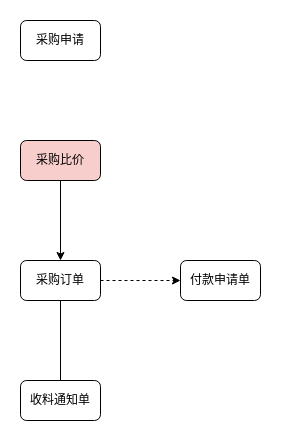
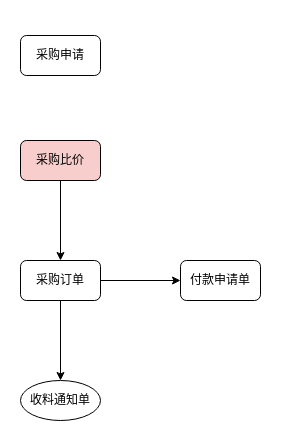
  <mxCell id="0" />
  <mxCell id="1" parent="0" />
- <mxCell id="2" value="采购申请" style="rounded=1;whiteSpace=wrap;html=1;" parent="1" vertex="1"><mxGeometry x="20" y="20" width="80" height="40" as="geometry" /></mxCell>
+ <mxCell id="2" value="采购申请" style="rounded=1;whiteSpace=wrap;html=1;" parent="1" vertex="1"><mxGeometry x="20" y="35" width="80" height="40" as="geometry" /></mxCell>
  <mxCell id="3" value="" style="edgeStyle=orthogonalEdgeStyle;rounded=0;orthogonalLoop=1;jettySize=auto;html=1;" parent="1" source="4" target="7" edge="1"><mxGeometry relative="1" as="geometry" /></mxCell>
  <mxCell id="4" value="采购比价" style="rounded=1;whiteSpace=wrap;html=1;fillColor=#f8cecc;" parent="1" vertex="1"><mxGeometry x="20" y="140" width="80" height="40" as="geometry" /></mxCell>
- <mxCell id="5" value="" style="edgeStyle=orthogonalEdgeStyle;rounded=0;orthogonalLoop=1;jettySize=auto;html=1;endArrow=none;" parent="1" source="7" target="9" edge="1"><mxGeometry relative="1" as="geometry" /></mxCell>
- <mxCell id="6" value="" style="edgeStyle=orthogonalEdgeStyle;rounded=0;orthogonalLoop=1;jettySize=auto;html=1;dashed=1;" parent="1" source="7" target="8" edge="1"><mxGeometry relative="1" as="geometry" /></mxCell>
+ <mxCell id="5" value="" style="edgeStyle=orthogonalEdgeStyle;rounded=0;orthogonalLoop=1;jettySize=auto;html=1;" parent="1" source="7" target="9" edge="1"><mxGeometry relative="1" as="geometry" /></mxCell>
+ <mxCell id="6" value="" style="edgeStyle=orthogonalEdgeStyle;rounded=0;orthogonalLoop=1;jettySize=auto;html=1;" parent="1" source="7" target="8" edge="1"><mxGeometry relative="1" as="geometry" /></mxCell>
  <mxCell id="7" value="采购订单" style="rounded=1;whiteSpace=wrap;html=1;" parent="1" vertex="1"><mxGeometry x="20" y="260" width="80" height="40" as="geometry" /></mxCell>
  <mxCell id="8" value="付款申请单" style="rounded=1;whiteSpace=wrap;html=1;" parent="1" vertex="1"><mxGeometry x="180" y="260" width="80" height="40" as="geometry" /></mxCell>
- <mxCell id="9" value="收料通知单" style="rounded=1;whiteSpace=wrap;html=1;" parent="1" vertex="1"><mxGeometry x="20" y="380" width="80" height="40" as="geometry" /></mxCell>
+ <mxCell id="9" value="收料通知单" style="ellipse;whiteSpace=wrap;html=1;" parent="1" vertex="1"><mxGeometry x="20" y="380" width="80" height="40" as="geometry" /></mxCell>
